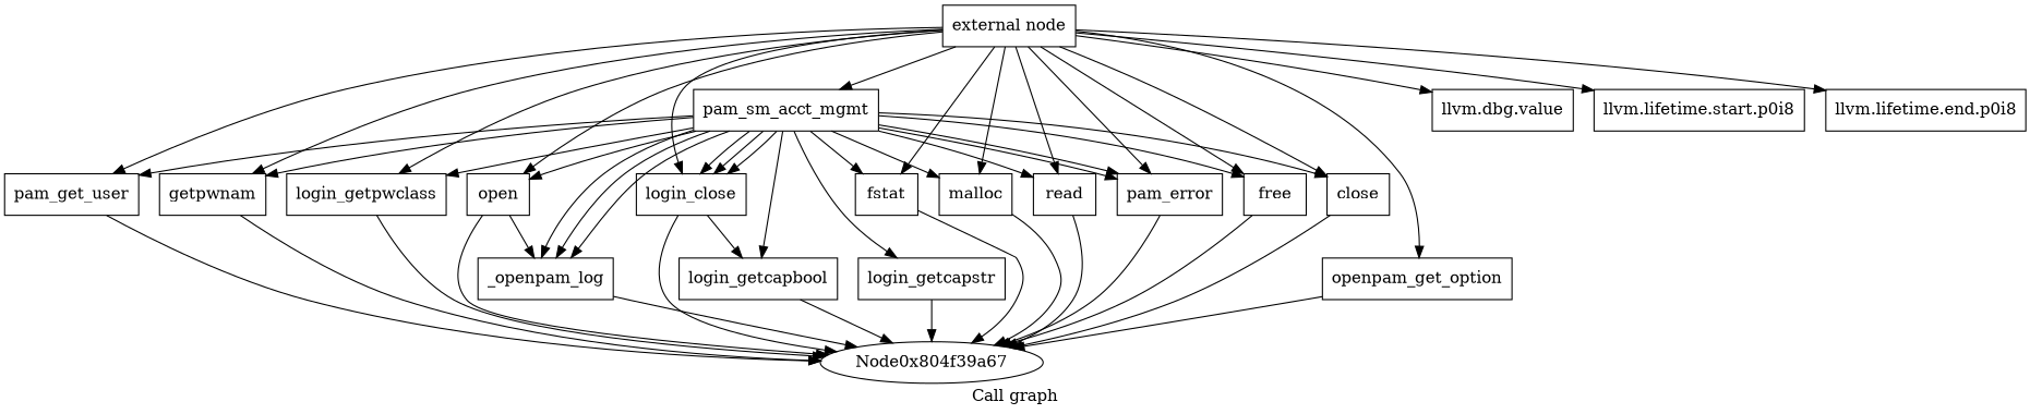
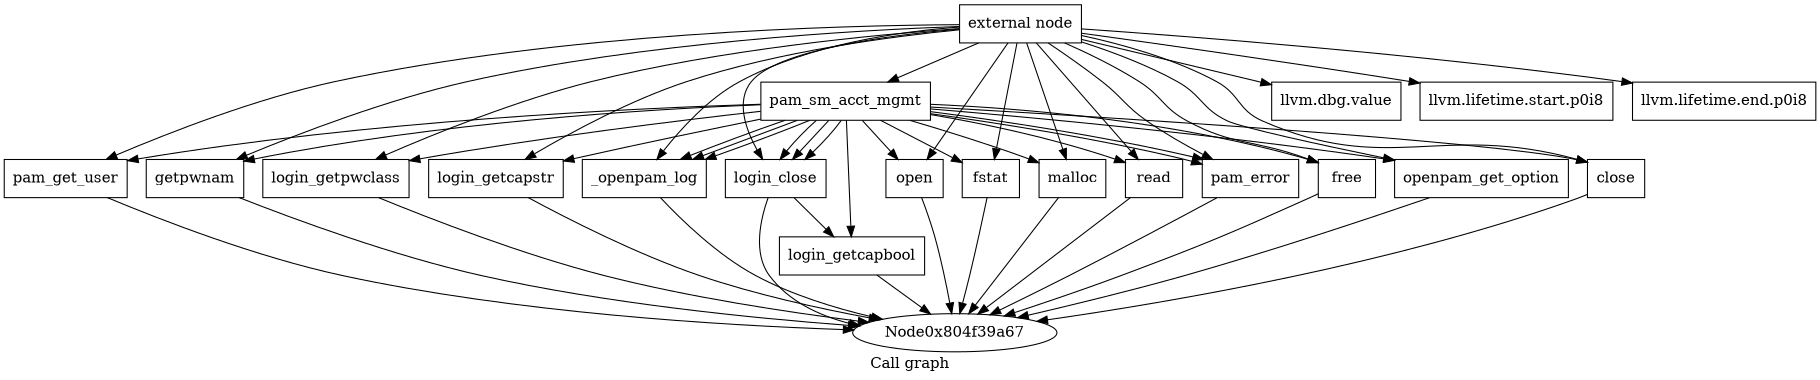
  digraph {
    label="Call graph"
    node [shape=record]
    n1 [label="{external node}"]
    n2 [label="{pam_sm_acct_mgmt}"]
    n3 [label="{llvm.dbg.value}"]
    n4 [label="{llvm.lifetime.start.p0i8}"]
    n5 [label="{pam_get_user}"]
    n6 [label="{_openpam_log}"]
    n7 [label="{getpwnam}"]
    n8 [label="{login_getpwclass}"]
    n9 [label="{login_close}"]
    n10 [label="{login_getcapstr}"]
    n11 [label="{open}"]
    n12 [label="{fstat}"]
    n13 [label="{malloc}"]
    n14 [label="{read}"]
    n15 [label="{pam_error}"]
    n16 [label="{free}"]
    n17 [label="{openpam_get_option}"]
    n18 [label="{close}"]
    n19 [label="{llvm.lifetime.end.p0i8}"]
    n20 [label="{login_getcapbool}"]
    n21 [label=Node0x804f39a67 shape=""]
    n1 -> n2
    n1 -> n3
    n1 -> n4
    n1 -> n5
-   n11 -> n6
+   n1 -> n6
    n1 -> n7
    n1 -> n8
    n1 -> n9
+   n1 -> n10
    n1 -> n11
    n1 -> n12
    n1 -> n13
    n1 -> n14
    n1 -> n15
    n1 -> n16
    n1 -> n17
    n1 -> n18
    n1 -> n19
    n2 -> n5
    n2 -> n6
    n2 -> n6
    n2 -> n6
    n2 -> n7
    n2 -> n8
    n2 -> n9
    n2 -> n9
    n2 -> n9
    n2 -> n10
    n2 -> n11
    n2 -> n12
    n2 -> n13
    n2 -> n14
    n2 -> n15
    n2 -> n15
    n2 -> n16
+   n2 -> n17
    n2 -> n18
    n2 -> n20
    n5 -> n21
    n6 -> n21
    n7 -> n21
    n8 -> n21
    n9 -> n20
    n9 -> n21
    n10 -> n21
    n11 -> n21
    n12 -> n21
    n13 -> n21
    n14 -> n21
    n15 -> n21
    n16 -> n21
    n17 -> n21
    n18 -> n21
    n20 -> n21
  }
